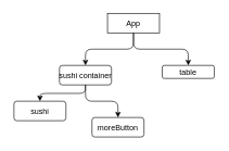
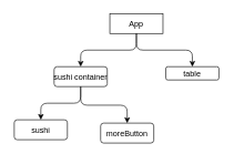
  <mxCell id="0" />
  <mxCell id="1" parent="0" />
  <mxCell id="2" value="App" style="rounded=0;" vertex="1" parent="1"><mxGeometry x="164.216" y="20" width="80" height="30" as="geometry" /></mxCell>
- <mxCell id="3" value="sushi container" style="rounded=1;" vertex="1" parent="1"><mxGeometry x="90.358" y="100" width="80" height="30" as="geometry" /></mxCell>
+ <mxCell id="3" value="sushi container" style="rounded=1;" vertex="1" parent="1"><mxGeometry x="80.358" y="100" width="80" height="30" as="geometry" /></mxCell>
  <mxCell id="4" value="" style="edgeStyle=elbowEdgeStyle;elbow=vertical;" edge="1" source="2" target="3" parent="1"><mxGeometry relative="1" as="geometry" /></mxCell>
  <mxCell id="5" value="table" style="rounded=1;" vertex="1" parent="1"><mxGeometry x="248.431" y="100" width="80" height="20" as="geometry" /></mxCell>
  <mxCell id="6" value="" style="edgeStyle=elbowEdgeStyle;elbow=vertical;" edge="1" source="2" target="5" parent="1"><mxGeometry relative="1" as="geometry" /></mxCell>
- <mxCell id="7" value="sushi" style="rounded=1;" vertex="1" parent="1"><mxGeometry x="20.359" y="155" width="80" height="30" as="geometry" /></mxCell>
+ <mxCell id="7" value="sushi" style="rounded=1;" vertex="1" parent="1"><mxGeometry x="20.359" y="180" width="80" height="30" as="geometry" /></mxCell>
  <mxCell id="8" value="" style="edgeStyle=elbowEdgeStyle;elbow=vertical;" edge="1" source="3" target="7" parent="1"><mxGeometry relative="1" as="geometry" /></mxCell>
- <mxCell id="9" value="moreButton" style="rounded=1;" vertex="1" parent="1"><mxGeometry x="140.359" y="180" width="80" height="30" as="geometry" /></mxCell>
+ <mxCell id="9" value="moreButton" style="rounded=1;" vertex="1" parent="1"><mxGeometry x="150.359" y="185" width="80" height="30" as="geometry" /></mxCell>
  <mxCell id="10" value="" style="edgeStyle=elbowEdgeStyle;elbow=vertical;" edge="1" source="3" target="9" parent="1"><mxGeometry relative="1" as="geometry" /></mxCell>
